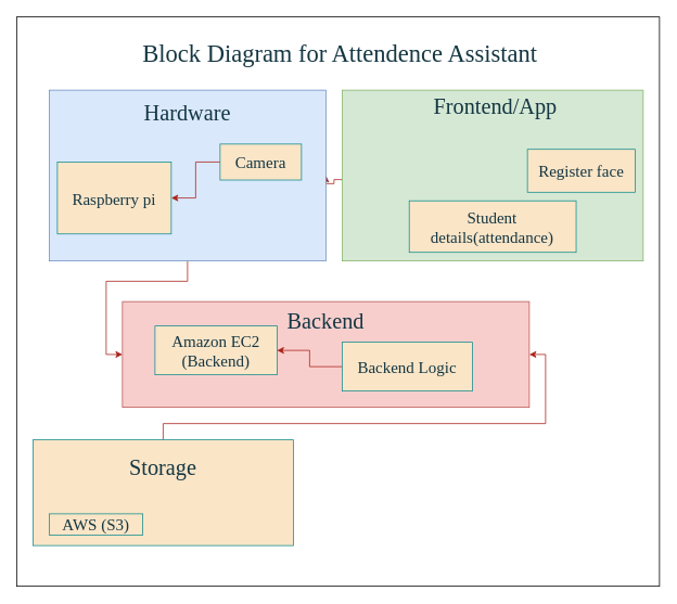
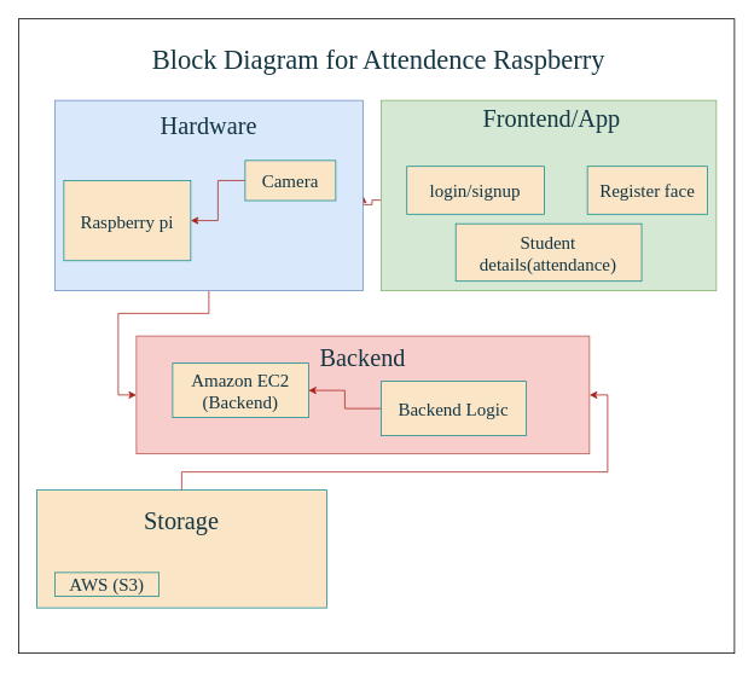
  <mxCell id="0" />
  <mxCell id="1" parent="0" />
  <mxCell id="2" value="" style="rounded=0;whiteSpace=wrap;html=1;labelBackgroundColor=none;fontFamily=Verdana;fontSize=20;" parent="1" vertex="1"><mxGeometry x="20" y="20" width="790" height="700" as="geometry" /></mxCell>
  <mxCell id="3" style="edgeStyle=orthogonalEdgeStyle;rounded=0;orthogonalLoop=1;jettySize=auto;html=1;entryX=1;entryY=0.5;entryDx=0;entryDy=0;labelBackgroundColor=none;strokeColor=#A8201A;fontColor=default;fontFamily=Verdana;fontSize=20;" parent="1" source="24" target="18" edge="1"><mxGeometry relative="1" as="geometry"><Array as="points"><mxPoint x="410" y="220" /><mxPoint x="410" y="225" /></Array></mxGeometry></mxCell>
- <mxCell id="4" value="&lt;font style=&quot;font-size: 30px;&quot;&gt;Block Diagram for Attendence Assistant&lt;br style=&quot;font-size: 30px;&quot;&gt;&lt;/font&gt;" style="text;html=1;align=center;verticalAlign=middle;resizable=0;points=[];autosize=1;strokeColor=none;fillColor=none;labelBackgroundColor=none;fontColor=#143642;rounded=0;fontFamily=Verdana;fontSize=30;" parent="1" vertex="1"><mxGeometry x="107" y="40" width="620" height="50" as="geometry" /></mxCell>
+ <mxCell id="4" value="&lt;font style=&quot;font-size: 30px;&quot;&gt;Block Diagram for Attendence Raspberry&lt;br style=&quot;font-size: 30px;&quot;&gt;&lt;/font&gt;" style="text;html=1;align=center;verticalAlign=middle;resizable=0;points=[];autosize=1;strokeColor=none;fillColor=none;labelBackgroundColor=none;fontColor=#143642;rounded=0;fontFamily=Verdana;fontSize=30;" parent="1" vertex="1"><mxGeometry x="107" y="40" width="620" height="50" as="geometry" /></mxCell>
  <mxCell id="5" style="edgeStyle=orthogonalEdgeStyle;rounded=0;orthogonalLoop=1;jettySize=auto;html=1;entryX=0;entryY=0.5;entryDx=0;entryDy=0;labelBackgroundColor=none;strokeColor=#A8201A;fontColor=default;fontFamily=Verdana;fontSize=20;" parent="1" source="18" target="12" edge="1"><mxGeometry relative="1" as="geometry" /></mxCell>
  <mxCell id="6" style="edgeStyle=orthogonalEdgeStyle;rounded=0;orthogonalLoop=1;jettySize=auto;html=1;entryX=1;entryY=0.5;entryDx=0;entryDy=0;labelBackgroundColor=none;strokeColor=#A8201A;fontColor=default;fontFamily=Verdana;fontSize=20;" parent="1" source="8" target="12" edge="1"><mxGeometry relative="1" as="geometry" /></mxCell>
  <mxCell id="7" value="" style="group;fontFamily=Verdana;fontSize=20;" vertex="1" connectable="0" parent="1"><mxGeometry x="40" y="540" width="320" height="130" as="geometry" /></mxCell>
  <mxCell id="8" value="" style="rounded=0;whiteSpace=wrap;html=1;labelBackgroundColor=none;fillColor=#FAE5C7;strokeColor=#0F8B8D;fontColor=#143642;fontFamily=Verdana;fontSize=20;" parent="7" vertex="1"><mxGeometry width="320" height="130" as="geometry" /></mxCell>
  <mxCell id="9" value="&lt;font style=&quot;font-size: 27px;&quot;&gt;Storage&lt;/font&gt;" style="text;html=1;strokeColor=none;fillColor=none;align=center;verticalAlign=middle;whiteSpace=wrap;rounded=0;labelBackgroundColor=none;fontColor=#143642;fontFamily=Verdana;fontSize=20;" parent="7" vertex="1"><mxGeometry x="100" y="15" width="120" height="39.5" as="geometry" /></mxCell>
  <mxCell id="10" value="AWS (S3)" style="rounded=0;whiteSpace=wrap;html=1;labelBackgroundColor=none;fillColor=#FAE5C7;strokeColor=#0F8B8D;fontColor=#143642;fontFamily=Verdana;fontSize=20;" parent="7" vertex="1"><mxGeometry x="20" y="91" width="115" height="26" as="geometry" /></mxCell>
  <mxCell id="11" value="" style="group;fontFamily=Verdana;fontSize=20;" vertex="1" connectable="0" parent="1"><mxGeometry x="150" y="380" width="500" height="120" as="geometry" /></mxCell>
  <mxCell id="12" value="" style="rounded=0;whiteSpace=wrap;html=1;labelBackgroundColor=none;fillColor=#f8cecc;strokeColor=#b85450;fontFamily=Verdana;fontSize=20;" parent="11" vertex="1"><mxGeometry y="-10" width="500" height="130" as="geometry" /></mxCell>
  <mxCell id="13" value="Amazon EC2 (Backend)" style="rounded=0;whiteSpace=wrap;html=1;labelBackgroundColor=none;fillColor=#FAE5C7;strokeColor=#0F8B8D;fontColor=#143642;fontFamily=Verdana;fontSize=20;" parent="11" vertex="1"><mxGeometry x="40" y="20" width="150" height="60" as="geometry" /></mxCell>
  <mxCell id="14" style="edgeStyle=orthogonalEdgeStyle;rounded=0;orthogonalLoop=1;jettySize=auto;html=1;entryX=1;entryY=0.5;entryDx=0;entryDy=0;labelBackgroundColor=none;strokeColor=#A8201A;fontColor=default;fontFamily=Verdana;fontSize=20;" parent="11" source="15" target="13" edge="1"><mxGeometry relative="1" as="geometry" /></mxCell>
  <mxCell id="15" value=" Backend Logic" style="rounded=0;whiteSpace=wrap;html=1;labelBackgroundColor=none;fillColor=#FAE5C7;strokeColor=#0F8B8D;fontColor=#143642;fontFamily=Verdana;fontSize=20;" parent="11" vertex="1"><mxGeometry x="270" y="40" width="160" height="60" as="geometry" /></mxCell>
  <mxCell id="16" value="&lt;font style=&quot;font-size: 27px;&quot;&gt;Backend&lt;/font&gt;" style="text;html=1;strokeColor=none;fillColor=none;align=center;verticalAlign=middle;whiteSpace=wrap;rounded=0;labelBackgroundColor=none;fontColor=#143642;fontFamily=Verdana;fontSize=20;" parent="11" vertex="1"><mxGeometry x="220" width="60" height="30" as="geometry" /></mxCell>
  <mxCell id="17" value="" style="group;fontFamily=Verdana;fontSize=20;" vertex="1" connectable="0" parent="1"><mxGeometry x="60" y="110" width="340" height="210" as="geometry" /></mxCell>
  <mxCell id="18" value="" style="rounded=0;whiteSpace=wrap;html=1;labelBackgroundColor=none;fillColor=#dae8fc;strokeColor=#6c8ebf;fontFamily=Verdana;fontSize=20;" parent="17" vertex="1"><mxGeometry width="340" height="210.0" as="geometry" /></mxCell>
  <mxCell id="19" value="Raspberry pi" style="rounded=0;whiteSpace=wrap;html=1;labelBackgroundColor=none;fillColor=#FAE5C7;strokeColor=#0F8B8D;fontColor=#143642;fontFamily=Verdana;fontSize=20;" parent="17" vertex="1"><mxGeometry x="10" y="88.421" width="140" height="88.421" as="geometry" /></mxCell>
  <mxCell id="20" style="edgeStyle=orthogonalEdgeStyle;rounded=0;orthogonalLoop=1;jettySize=auto;html=1;labelBackgroundColor=none;strokeColor=#A8201A;fontColor=default;fontFamily=Verdana;fontSize=20;" parent="17" source="21" target="19" edge="1"><mxGeometry relative="1" as="geometry" /></mxCell>
  <mxCell id="21" value="Camera" style="rounded=0;whiteSpace=wrap;html=1;labelBackgroundColor=none;fillColor=#FAE5C7;strokeColor=#0F8B8D;fontColor=#143642;fontFamily=Verdana;fontSize=20;" parent="17" vertex="1"><mxGeometry x="210" y="66.316" width="100" height="44.211" as="geometry" /></mxCell>
  <mxCell id="22" value="&lt;font style=&quot;font-size: 27px;&quot;&gt;Hardware&lt;/font&gt;" style="text;html=1;strokeColor=none;fillColor=none;align=center;verticalAlign=middle;whiteSpace=wrap;rounded=0;labelBackgroundColor=none;fontColor=#143642;fontFamily=Verdana;fontSize=20;" parent="17" vertex="1"><mxGeometry x="140" y="11.053" width="60" height="33.158" as="geometry" /></mxCell>
  <mxCell id="23" value="" style="group;fontFamily=Verdana;fontSize=20;" vertex="1" connectable="0" parent="1"><mxGeometry x="420" y="130" width="370" height="190" as="geometry" /></mxCell>
  <mxCell id="24" value="" style="rounded=0;whiteSpace=wrap;html=1;labelBackgroundColor=none;fillColor=#d5e8d4;strokeColor=#82b366;fontFamily=Verdana;fontSize=20;" parent="23" vertex="1"><mxGeometry y="-20" width="370" height="210" as="geometry" /></mxCell>
  <mxCell id="25" value="&lt;font style=&quot;font-size: 27px;&quot;&gt;Frontend/App&lt;/font&gt;" style="text;html=1;strokeColor=none;fillColor=none;align=center;verticalAlign=middle;whiteSpace=wrap;rounded=0;labelBackgroundColor=none;fontColor=#143642;fontFamily=Verdana;fontSize=20;" parent="23" vertex="1"><mxGeometry x="82.43" y="-20" width="213.47" height="40" as="geometry" /></mxCell>
+ <mxCell id="26" value="login/signup" style="rounded=0;whiteSpace=wrap;html=1;labelBackgroundColor=none;fillColor=#FAE5C7;strokeColor=#0F8B8D;fontColor=#143642;fontFamily=Verdana;fontSize=20;" parent="23" vertex="1"><mxGeometry x="28.46" y="52.778" width="151.54" height="52.778" as="geometry" /></mxCell>
  <mxCell id="27" value="Register face" style="rounded=0;whiteSpace=wrap;html=1;labelBackgroundColor=none;fillColor=#FAE5C7;strokeColor=#0F8B8D;fontColor=#143642;fontFamily=Verdana;fontSize=20;" parent="23" vertex="1"><mxGeometry x="227.69" y="52.778" width="132.31" height="52.778" as="geometry" /></mxCell>
  <mxCell id="28" value="Student details(attendance)" style="rounded=0;whiteSpace=wrap;html=1;labelBackgroundColor=none;fillColor=#FAE5C7;strokeColor=#0F8B8D;fontColor=#143642;fontFamily=Verdana;fontSize=20;" parent="23" vertex="1"><mxGeometry x="82.43" y="116.111" width="205.13" height="63.333" as="geometry" /></mxCell>
